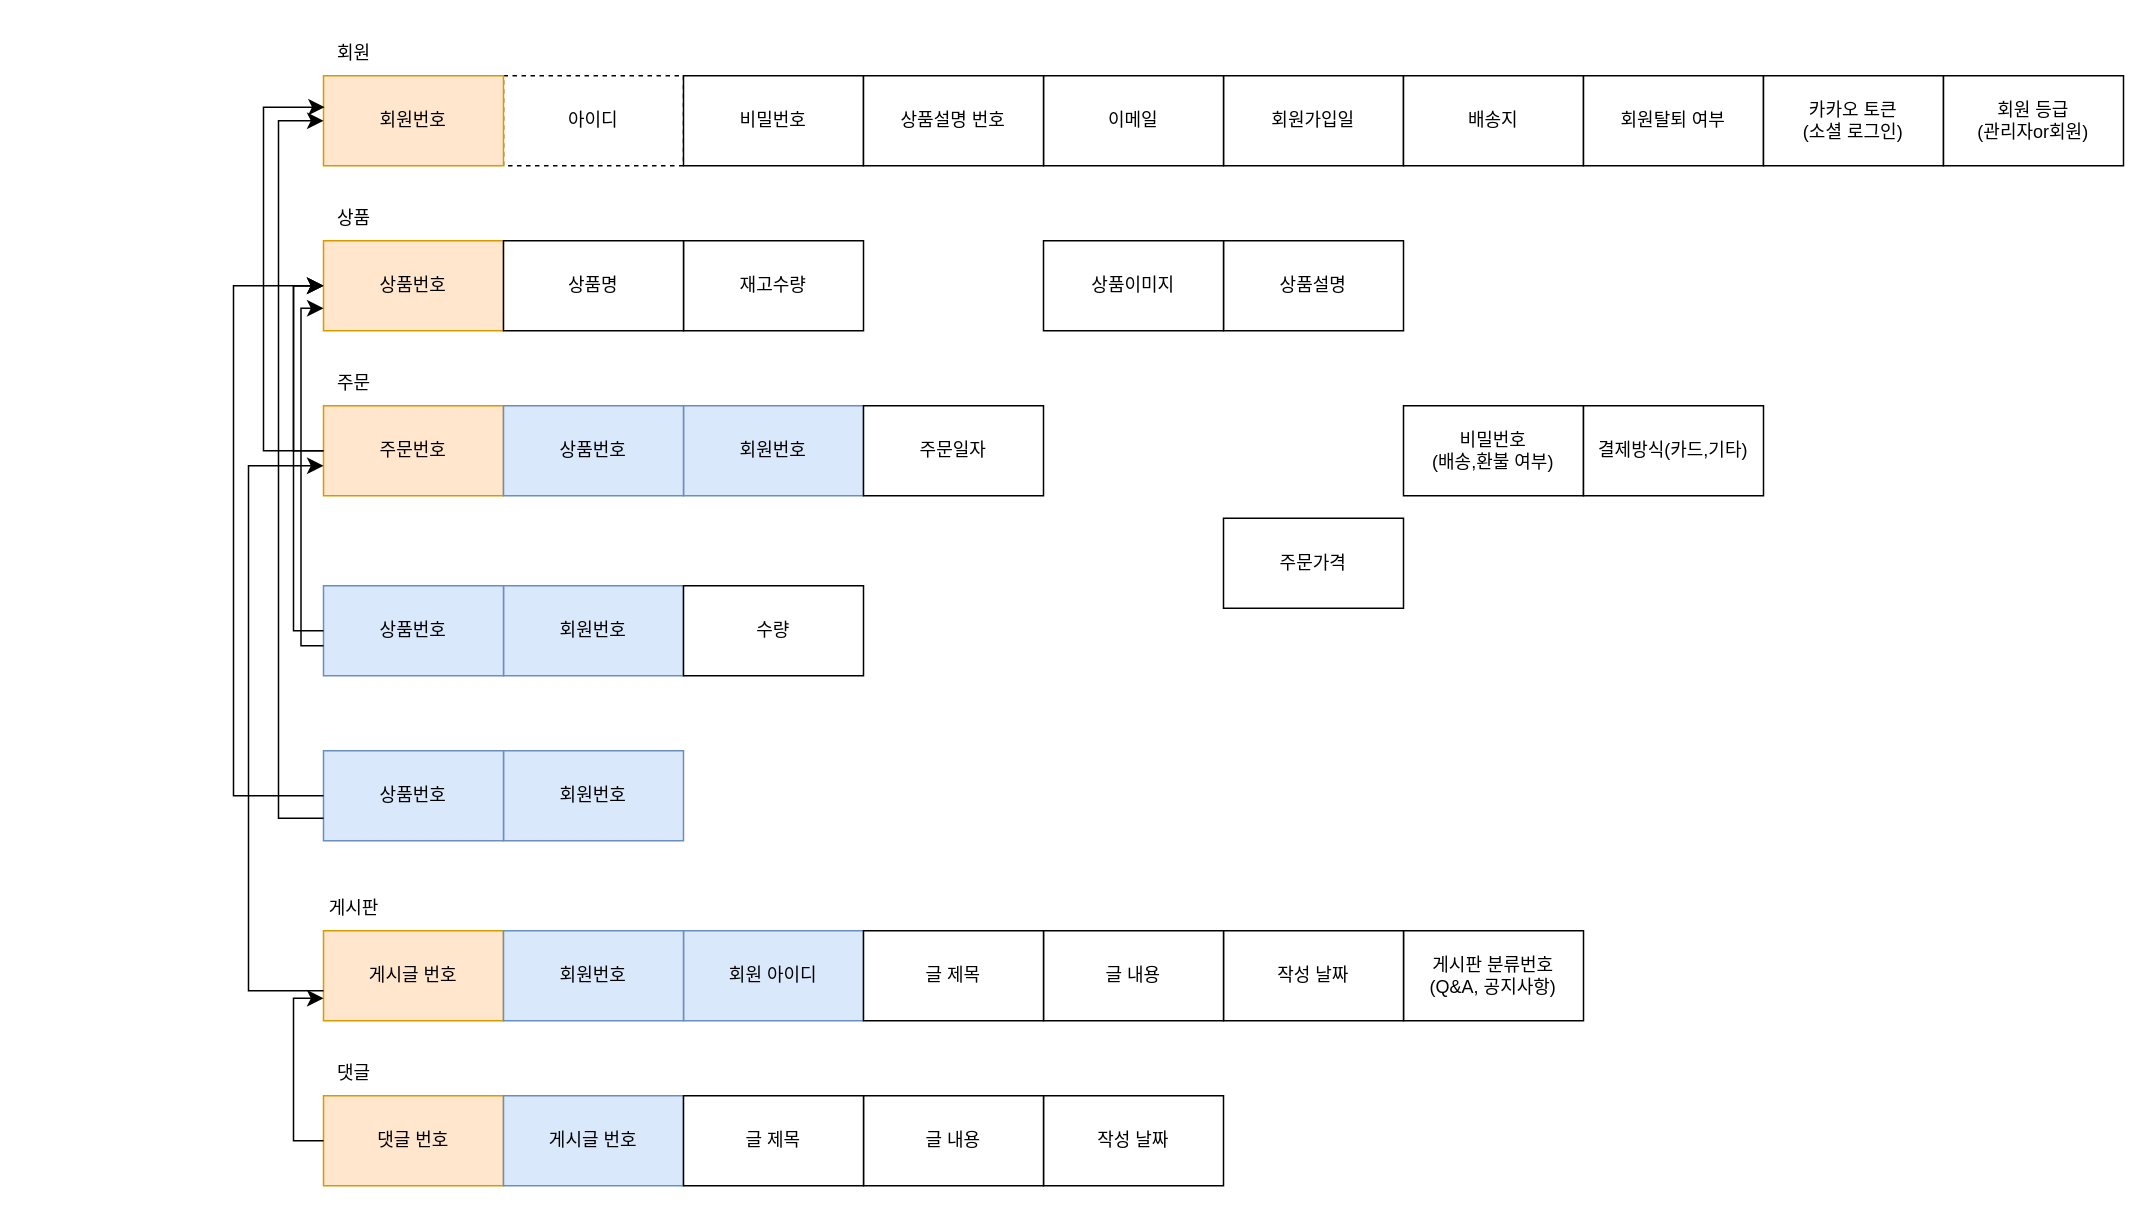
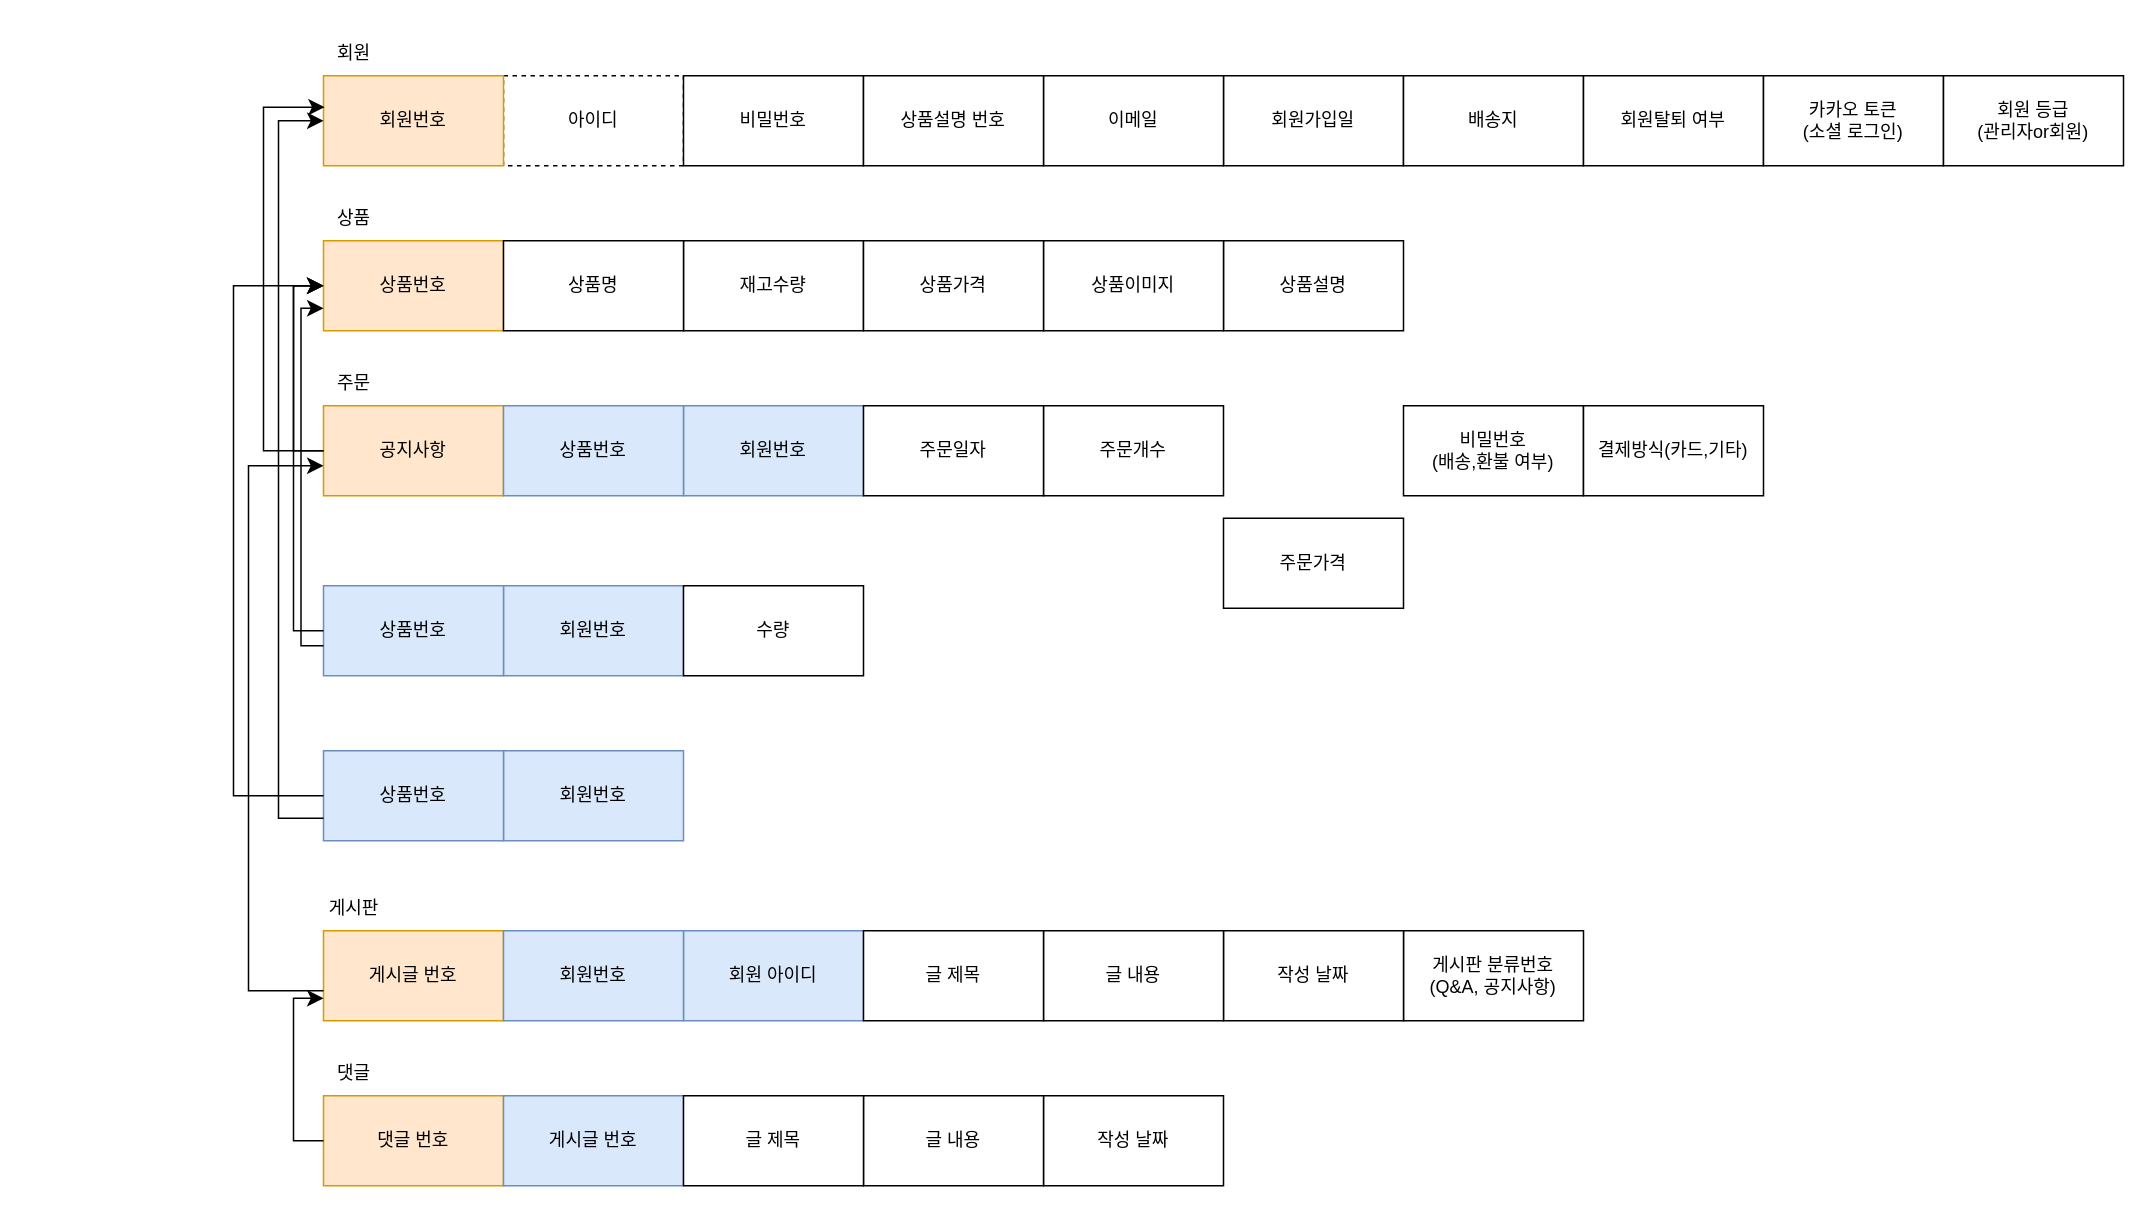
  <mxCell id="0" />
  <mxCell id="1" parent="0" />
  <mxCell id="2" value="아이디" style="rounded=0;whiteSpace=wrap;html=1;dashed=1;" parent="1" vertex="1"><mxGeometry x="335" y="50" width="120" height="60" as="geometry" /></mxCell>
  <mxCell id="3" value="회원번호" style="rounded=0;whiteSpace=wrap;html=1;fillColor=#ffe6cc;strokeColor=#d79b00;" parent="1" vertex="1"><mxGeometry x="215" y="50" width="120" height="60" as="geometry" /></mxCell>
  <mxCell id="4" value="비밀번호" style="rounded=0;whiteSpace=wrap;html=1;" parent="1" vertex="1"><mxGeometry x="455" y="50" width="120" height="60" as="geometry" /></mxCell>
  <mxCell id="5" value="회원가입일" style="rounded=0;whiteSpace=wrap;html=1;" parent="1" vertex="1"><mxGeometry x="815" y="50" width="120" height="60" as="geometry" /></mxCell>
  <mxCell id="6" value="배송지" style="rounded=0;whiteSpace=wrap;html=1;" parent="1" vertex="1"><mxGeometry x="935" y="50" width="120" height="60" as="geometry" /></mxCell>
  <mxCell id="7" value="이메일" style="rounded=0;whiteSpace=wrap;html=1;" parent="1" vertex="1"><mxGeometry x="695" y="50" width="120" height="60" as="geometry" /></mxCell>
  <mxCell id="8" value="상품설명 번호" style="rounded=0;whiteSpace=wrap;html=1;" parent="1" vertex="1"><mxGeometry x="575" y="50" width="120" height="60" as="geometry" /></mxCell>
  <mxCell id="9" value="회원탈퇴 여부" style="rounded=0;whiteSpace=wrap;html=1;" parent="1" vertex="1"><mxGeometry x="1055" y="50" width="120" height="60" as="geometry" /></mxCell>
  <mxCell id="10" value="카카오 토큰&lt;br&gt;(소셜 로그인)" style="rounded=0;whiteSpace=wrap;html=1;" parent="1" vertex="1"><mxGeometry x="1175" y="50" width="120" height="60" as="geometry" /></mxCell>
  <mxCell id="11" value="상품번호" style="rounded=0;whiteSpace=wrap;html=1;fillColor=#ffe6cc;strokeColor=#d79b00;" parent="1" vertex="1"><mxGeometry x="215" y="160" width="120" height="60" as="geometry" /></mxCell>
  <mxCell id="12" value="재고수량" style="rounded=0;whiteSpace=wrap;html=1;" parent="1" vertex="1"><mxGeometry x="455" y="160" width="120" height="60" as="geometry" /></mxCell>
  <mxCell id="13" value="상품명" style="rounded=0;whiteSpace=wrap;html=1;" parent="1" vertex="1"><mxGeometry x="335" y="160" width="120" height="60" as="geometry" /></mxCell>
  <mxCell id="14" value="상품설명" style="rounded=0;whiteSpace=wrap;html=1;" parent="1" vertex="1"><mxGeometry x="815" y="160" width="120" height="60" as="geometry" /></mxCell>
  <mxCell id="15" value="상품이미지" style="rounded=0;whiteSpace=wrap;html=1;" parent="1" vertex="1"><mxGeometry x="695" y="160" width="120" height="60" as="geometry" /></mxCell>
+ <mxCell id="16" value="상품가격" style="rounded=0;whiteSpace=wrap;html=1;" parent="1" vertex="1"><mxGeometry x="575" y="160" width="120" height="60" as="geometry" /></mxCell>
  <mxCell id="17" value="상품" style="text;html=1;align=center;verticalAlign=middle;resizable=0;points=[];autosize=1;strokeColor=none;fillColor=none;" parent="1" vertex="1"><mxGeometry x="215" y="130" width="40" height="30" as="geometry" /></mxCell>
  <mxCell id="18" value="회원" style="text;html=1;align=center;verticalAlign=middle;resizable=0;points=[];autosize=1;strokeColor=none;fillColor=none;" parent="1" vertex="1"><mxGeometry x="215" y="20" width="40" height="30" as="geometry" /></mxCell>
- <mxCell id="19" value="주문번호" style="rounded=0;whiteSpace=wrap;html=1;fillColor=#ffe6cc;strokeColor=#d79b00;" parent="1" vertex="1"><mxGeometry x="215" y="270" width="120" height="60" as="geometry" /></mxCell>
+ <mxCell id="19" value="공지사항" style="rounded=0;whiteSpace=wrap;html=1;fillColor=#ffe6cc;strokeColor=#d79b00;" parent="1" vertex="1"><mxGeometry x="215" y="270" width="120" height="60" as="geometry" /></mxCell>
  <mxCell id="20" value="회원번호" style="rounded=0;whiteSpace=wrap;html=1;fillColor=#dae8fc;strokeColor=#6c8ebf;" parent="1" vertex="1"><mxGeometry x="455" y="270" width="120" height="60" as="geometry" /></mxCell>
  <mxCell id="21" value="상품번호" style="rounded=0;whiteSpace=wrap;html=1;fillColor=#dae8fc;strokeColor=#6c8ebf;" parent="1" vertex="1"><mxGeometry x="335" y="270" width="120" height="60" as="geometry" /></mxCell>
  <mxCell id="22" value="주문가격" style="rounded=0;whiteSpace=wrap;html=1;" parent="1" vertex="1"><mxGeometry x="815" y="345" width="120" height="60" as="geometry" /></mxCell>
+ <mxCell id="23" value="주문개수" style="rounded=0;whiteSpace=wrap;html=1;" parent="1" vertex="1"><mxGeometry x="695" y="270" width="120" height="60" as="geometry" /></mxCell>
  <mxCell id="24" value="주문일자" style="rounded=0;whiteSpace=wrap;html=1;" parent="1" vertex="1"><mxGeometry x="575" y="270" width="120" height="60" as="geometry" /></mxCell>
  <mxCell id="25" value="주문" style="text;html=1;align=center;verticalAlign=middle;resizable=0;points=[];autosize=1;strokeColor=none;fillColor=none;" parent="1" vertex="1"><mxGeometry x="215" y="240" width="40" height="30" as="geometry" /></mxCell>
  <mxCell id="26" value="비밀번호&lt;br&gt;(배송,환불 여부)" style="rounded=0;whiteSpace=wrap;html=1;" parent="1" vertex="1"><mxGeometry x="935" y="270" width="120" height="60" as="geometry" /></mxCell>
  <mxCell id="27" value="결제방식(카드,기타)" style="rounded=0;whiteSpace=wrap;html=1;" parent="1" vertex="1"><mxGeometry x="1055" y="270" width="120" height="60" as="geometry" /></mxCell>
  <mxCell id="28" value="게시글 번호" style="rounded=0;whiteSpace=wrap;html=1;fillColor=#ffe6cc;strokeColor=#d79b00;" parent="1" vertex="1"><mxGeometry x="215" y="620" width="120" height="60" as="geometry" /></mxCell>
  <mxCell id="29" value="회원 아이디" style="rounded=0;whiteSpace=wrap;html=1;fillColor=#dae8fc;strokeColor=#6c8ebf;" parent="1" vertex="1"><mxGeometry x="455" y="620" width="120" height="60" as="geometry" /></mxCell>
  <mxCell id="30" value="게시판 분류번호&lt;br&gt;(Q&amp;amp;A, 공지사항)" style="rounded=0;whiteSpace=wrap;html=1;" parent="1" vertex="1"><mxGeometry x="935" y="620" width="120" height="60" as="geometry" /></mxCell>
  <mxCell id="31" value="작성 날짜" style="rounded=0;whiteSpace=wrap;html=1;" parent="1" vertex="1"><mxGeometry x="815" y="620" width="120" height="60" as="geometry" /></mxCell>
  <mxCell id="32" value="글 내용" style="rounded=0;whiteSpace=wrap;html=1;" parent="1" vertex="1"><mxGeometry x="695" y="620" width="120" height="60" as="geometry" /></mxCell>
  <mxCell id="33" value="글 제목" style="rounded=0;whiteSpace=wrap;html=1;" parent="1" vertex="1"><mxGeometry x="575" y="620" width="120" height="60" as="geometry" /></mxCell>
  <mxCell id="34" value="게시판" style="text;html=1;align=center;verticalAlign=middle;resizable=0;points=[];autosize=1;strokeColor=none;fillColor=none;" parent="1" vertex="1"><mxGeometry x="210" y="590" width="50" height="30" as="geometry" /></mxCell>
  <mxCell id="35" value="댓글 번호" style="rounded=0;whiteSpace=wrap;html=1;fillColor=#ffe6cc;strokeColor=#d79b00;" parent="1" vertex="1"><mxGeometry x="215" y="730" width="120" height="60" as="geometry" /></mxCell>
  <mxCell id="36" value="게시글 번호" style="rounded=0;whiteSpace=wrap;html=1;fillColor=#dae8fc;strokeColor=#6c8ebf;" parent="1" vertex="1"><mxGeometry x="335" y="730" width="120" height="60" as="geometry" /></mxCell>
  <mxCell id="37" value="작성 날짜" style="rounded=0;whiteSpace=wrap;html=1;" parent="1" vertex="1"><mxGeometry x="695" y="730" width="120" height="60" as="geometry" /></mxCell>
  <mxCell id="38" value="글 내용" style="rounded=0;whiteSpace=wrap;html=1;" parent="1" vertex="1"><mxGeometry x="575" y="730" width="120" height="60" as="geometry" /></mxCell>
  <mxCell id="39" value="글 제목" style="rounded=0;whiteSpace=wrap;html=1;" parent="1" vertex="1"><mxGeometry x="455" y="730" width="120" height="60" as="geometry" /></mxCell>
  <mxCell id="40" value="댓글" style="text;html=1;align=center;verticalAlign=middle;resizable=0;points=[];autosize=1;strokeColor=none;fillColor=none;" parent="1" vertex="1"><mxGeometry x="215" y="700" width="40" height="30" as="geometry" /></mxCell>
  <mxCell id="41" value="회원번호" style="rounded=0;whiteSpace=wrap;html=1;fillColor=#dae8fc;strokeColor=#6c8ebf;" parent="1" vertex="1"><mxGeometry x="335" y="390" width="120" height="60" as="geometry" /></mxCell>
  <mxCell id="42" value="상품번호" style="rounded=0;whiteSpace=wrap;html=1;fillColor=#dae8fc;strokeColor=#6c8ebf;" parent="1" vertex="1"><mxGeometry x="215" y="390" width="120" height="60" as="geometry" /></mxCell>
  <mxCell id="43" value="수량" style="rounded=0;whiteSpace=wrap;html=1;" parent="1" vertex="1"><mxGeometry x="455" y="390" width="120" height="60" as="geometry" /></mxCell>
  <mxCell id="44" value="회원번호" style="rounded=0;whiteSpace=wrap;html=1;fillColor=#dae8fc;strokeColor=#6c8ebf;" parent="1" vertex="1"><mxGeometry x="335" y="500" width="120" height="60" as="geometry" /></mxCell>
  <mxCell id="45" value="상품번호" style="rounded=0;whiteSpace=wrap;html=1;fillColor=#dae8fc;strokeColor=#6c8ebf;" parent="1" vertex="1"><mxGeometry x="215" y="500" width="120" height="60" as="geometry" /></mxCell>
  <mxCell id="46" value="회원 등급&lt;br&gt;(관리자or회원)" style="rounded=0;whiteSpace=wrap;html=1;" parent="1" vertex="1"><mxGeometry x="1295" y="50" width="120" height="60" as="geometry" /></mxCell>
  <mxCell id="47" value="회원번호" style="rounded=0;whiteSpace=wrap;html=1;fillColor=#dae8fc;strokeColor=#6c8ebf;" parent="1" vertex="1"><mxGeometry x="335" y="620" width="120" height="60" as="geometry" /></mxCell>
  <mxCell id="48" value="" style="edgeStyle=elbowEdgeStyle;elbow=horizontal;endArrow=classic;html=1;curved=0;rounded=0;endSize=8;startSize=8;entryX=0;entryY=0.5;entryDx=0;entryDy=0;exitX=0;exitY=0.5;exitDx=0;exitDy=0;" parent="1" source="19" target="11" edge="1"><mxGeometry x="0.652" y="-60" width="50" height="50" relative="1" as="geometry"><mxPoint x="175" y="250" as="sourcePoint" /><mxPoint x="75" y="190" as="targetPoint" /><Array as="points"><mxPoint x="195" y="240" /><mxPoint x="160" y="220" /></Array><mxPoint x="1" as="offset" /></mxGeometry></mxCell>
  <mxCell id="49" value="" style="edgeStyle=elbowEdgeStyle;elbow=horizontal;endArrow=classic;html=1;curved=0;rounded=0;endSize=8;startSize=8;entryX=0.007;entryY=0.349;entryDx=0;entryDy=0;entryPerimeter=0;" parent="1" target="3" edge="1"><mxGeometry x="0.652" y="-60" width="50" height="50" relative="1" as="geometry"><mxPoint x="215" y="300" as="sourcePoint" /><mxPoint x="175" y="180" as="targetPoint" /><Array as="points"><mxPoint x="175" y="150" /><mxPoint x="175" y="190" /><mxPoint x="120" y="210" /></Array><mxPoint x="1" as="offset" /></mxGeometry></mxCell>
  <mxCell id="50" value="" style="edgeStyle=elbowEdgeStyle;elbow=horizontal;endArrow=classic;html=1;curved=0;rounded=0;endSize=8;startSize=8;entryX=0;entryY=0.5;entryDx=0;entryDy=0;exitX=0;exitY=0.5;exitDx=0;exitDy=0;" parent="1" source="42" target="11" edge="1"><mxGeometry x="0.652" y="-60" width="50" height="50" relative="1" as="geometry"><mxPoint x="155" y="360" as="sourcePoint" /><mxPoint x="155" y="250" as="targetPoint" /><Array as="points"><mxPoint x="195" y="350" /><mxPoint x="195" y="320" /><mxPoint x="135" y="320" /><mxPoint x="195" y="310" /><mxPoint x="195" y="310" /><mxPoint x="100" y="280" /></Array><mxPoint x="1" as="offset" /></mxGeometry></mxCell>
  <mxCell id="51" value="" style="edgeStyle=elbowEdgeStyle;elbow=horizontal;endArrow=classic;html=1;curved=0;rounded=0;endSize=8;startSize=8;exitX=0;exitY=0.5;exitDx=0;exitDy=0;" parent="1" source="45" edge="1"><mxGeometry x="0.652" y="-60" width="50" height="50" relative="1" as="geometry"><mxPoint x="145" y="420" as="sourcePoint" /><mxPoint x="215" y="190" as="targetPoint" /><Array as="points"><mxPoint x="155" y="210" /><mxPoint x="165" y="190" /><mxPoint x="155" y="370" /><mxPoint x="155" y="440" /><mxPoint x="195" y="330" /><mxPoint x="155" y="340" /><mxPoint x="195" y="370" /><mxPoint x="125" y="310" /><mxPoint x="30" y="280" /></Array><mxPoint x="1" as="offset" /></mxGeometry></mxCell>
  <mxCell id="52" value="" style="edgeStyle=elbowEdgeStyle;elbow=horizontal;endArrow=classic;html=1;curved=0;rounded=0;endSize=8;startSize=8;entryX=0;entryY=0.75;entryDx=0;entryDy=0;" parent="1" target="11" edge="1"><mxGeometry x="0.652" y="-60" width="50" height="50" relative="1" as="geometry"><mxPoint x="215" y="430" as="sourcePoint" /><mxPoint x="220" y="200" as="targetPoint" /><Array as="points"><mxPoint x="200" y="320" /><mxPoint x="200" y="320" /><mxPoint x="105" y="290" /></Array><mxPoint x="1" as="offset" /></mxGeometry></mxCell>
  <mxCell id="53" value="" style="edgeStyle=elbowEdgeStyle;elbow=horizontal;endArrow=classic;html=1;curved=0;rounded=0;endSize=8;startSize=8;entryX=0;entryY=0.5;entryDx=0;entryDy=0;exitX=0;exitY=0.75;exitDx=0;exitDy=0;" parent="1" source="45" target="3" edge="1"><mxGeometry x="0.652" y="-60" width="50" height="50" relative="1" as="geometry"><mxPoint x="195" y="540" as="sourcePoint" /><mxPoint x="135" y="230" as="targetPoint" /><Array as="points"><mxPoint x="185" y="120" /><mxPoint x="185" y="350" /><mxPoint x="205" y="360" /><mxPoint x="185" y="300" /><mxPoint x="115" y="350" /><mxPoint x="20" y="320" /></Array><mxPoint x="1" as="offset" /></mxGeometry></mxCell>
  <mxCell id="54" value="" style="edgeStyle=elbowEdgeStyle;elbow=horizontal;endArrow=classic;html=1;curved=0;rounded=0;endSize=8;startSize=8;" parent="1" edge="1"><mxGeometry x="0.652" y="-60" width="50" height="50" relative="1" as="geometry"><mxPoint x="215" y="660" as="sourcePoint" /><mxPoint x="215" y="310" as="targetPoint" /><Array as="points"><mxPoint x="165" y="490" /><mxPoint x="145" y="370" /><mxPoint x="50" y="340" /></Array><mxPoint x="1" as="offset" /></mxGeometry></mxCell>
  <mxCell id="55" value="" style="edgeStyle=elbowEdgeStyle;elbow=horizontal;endArrow=classic;html=1;curved=0;rounded=0;endSize=8;startSize=8;exitX=0;exitY=0.5;exitDx=0;exitDy=0;entryX=0;entryY=0.75;entryDx=0;entryDy=0;" parent="1" source="35" target="28" edge="1"><mxGeometry x="0.652" y="-60" width="50" height="50" relative="1" as="geometry"><mxPoint x="200" y="790" as="sourcePoint" /><mxPoint x="195" y="657.5" as="targetPoint" /><Array as="points"><mxPoint x="195" y="640" /><mxPoint x="195" y="700" /><mxPoint x="185" y="680" /><mxPoint x="185" y="680" /><mxPoint x="90" y="650" /></Array><mxPoint x="1" as="offset" /></mxGeometry></mxCell>
